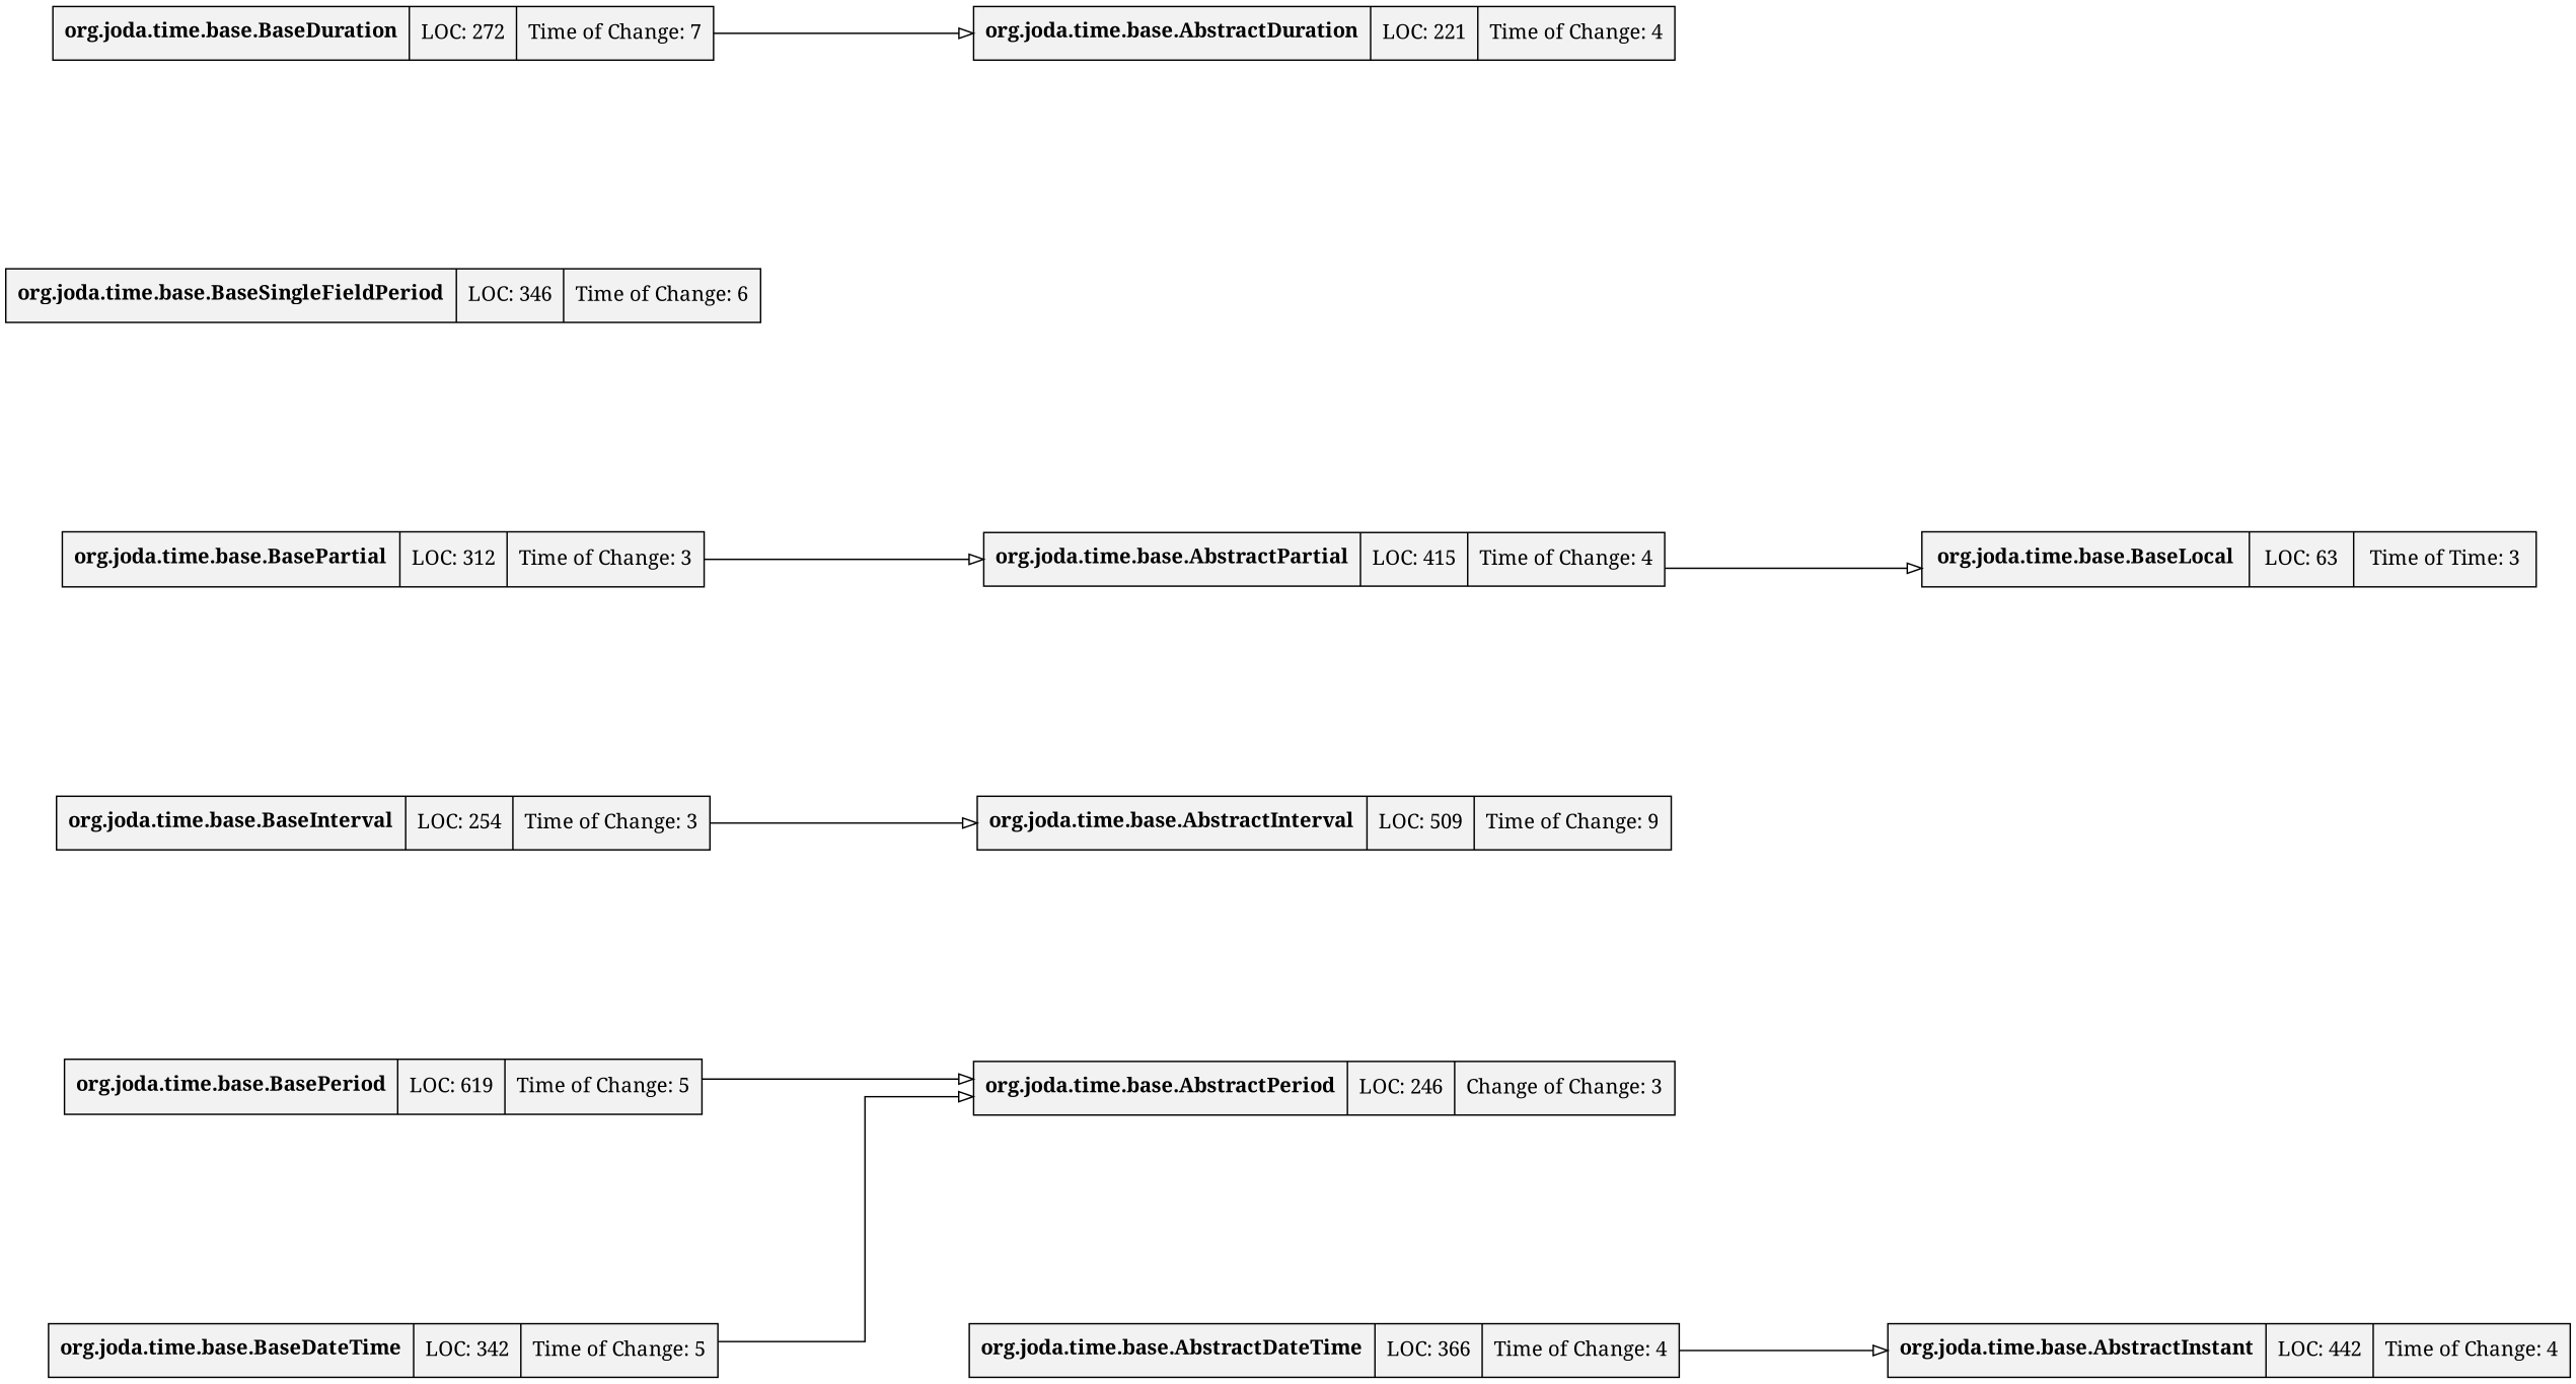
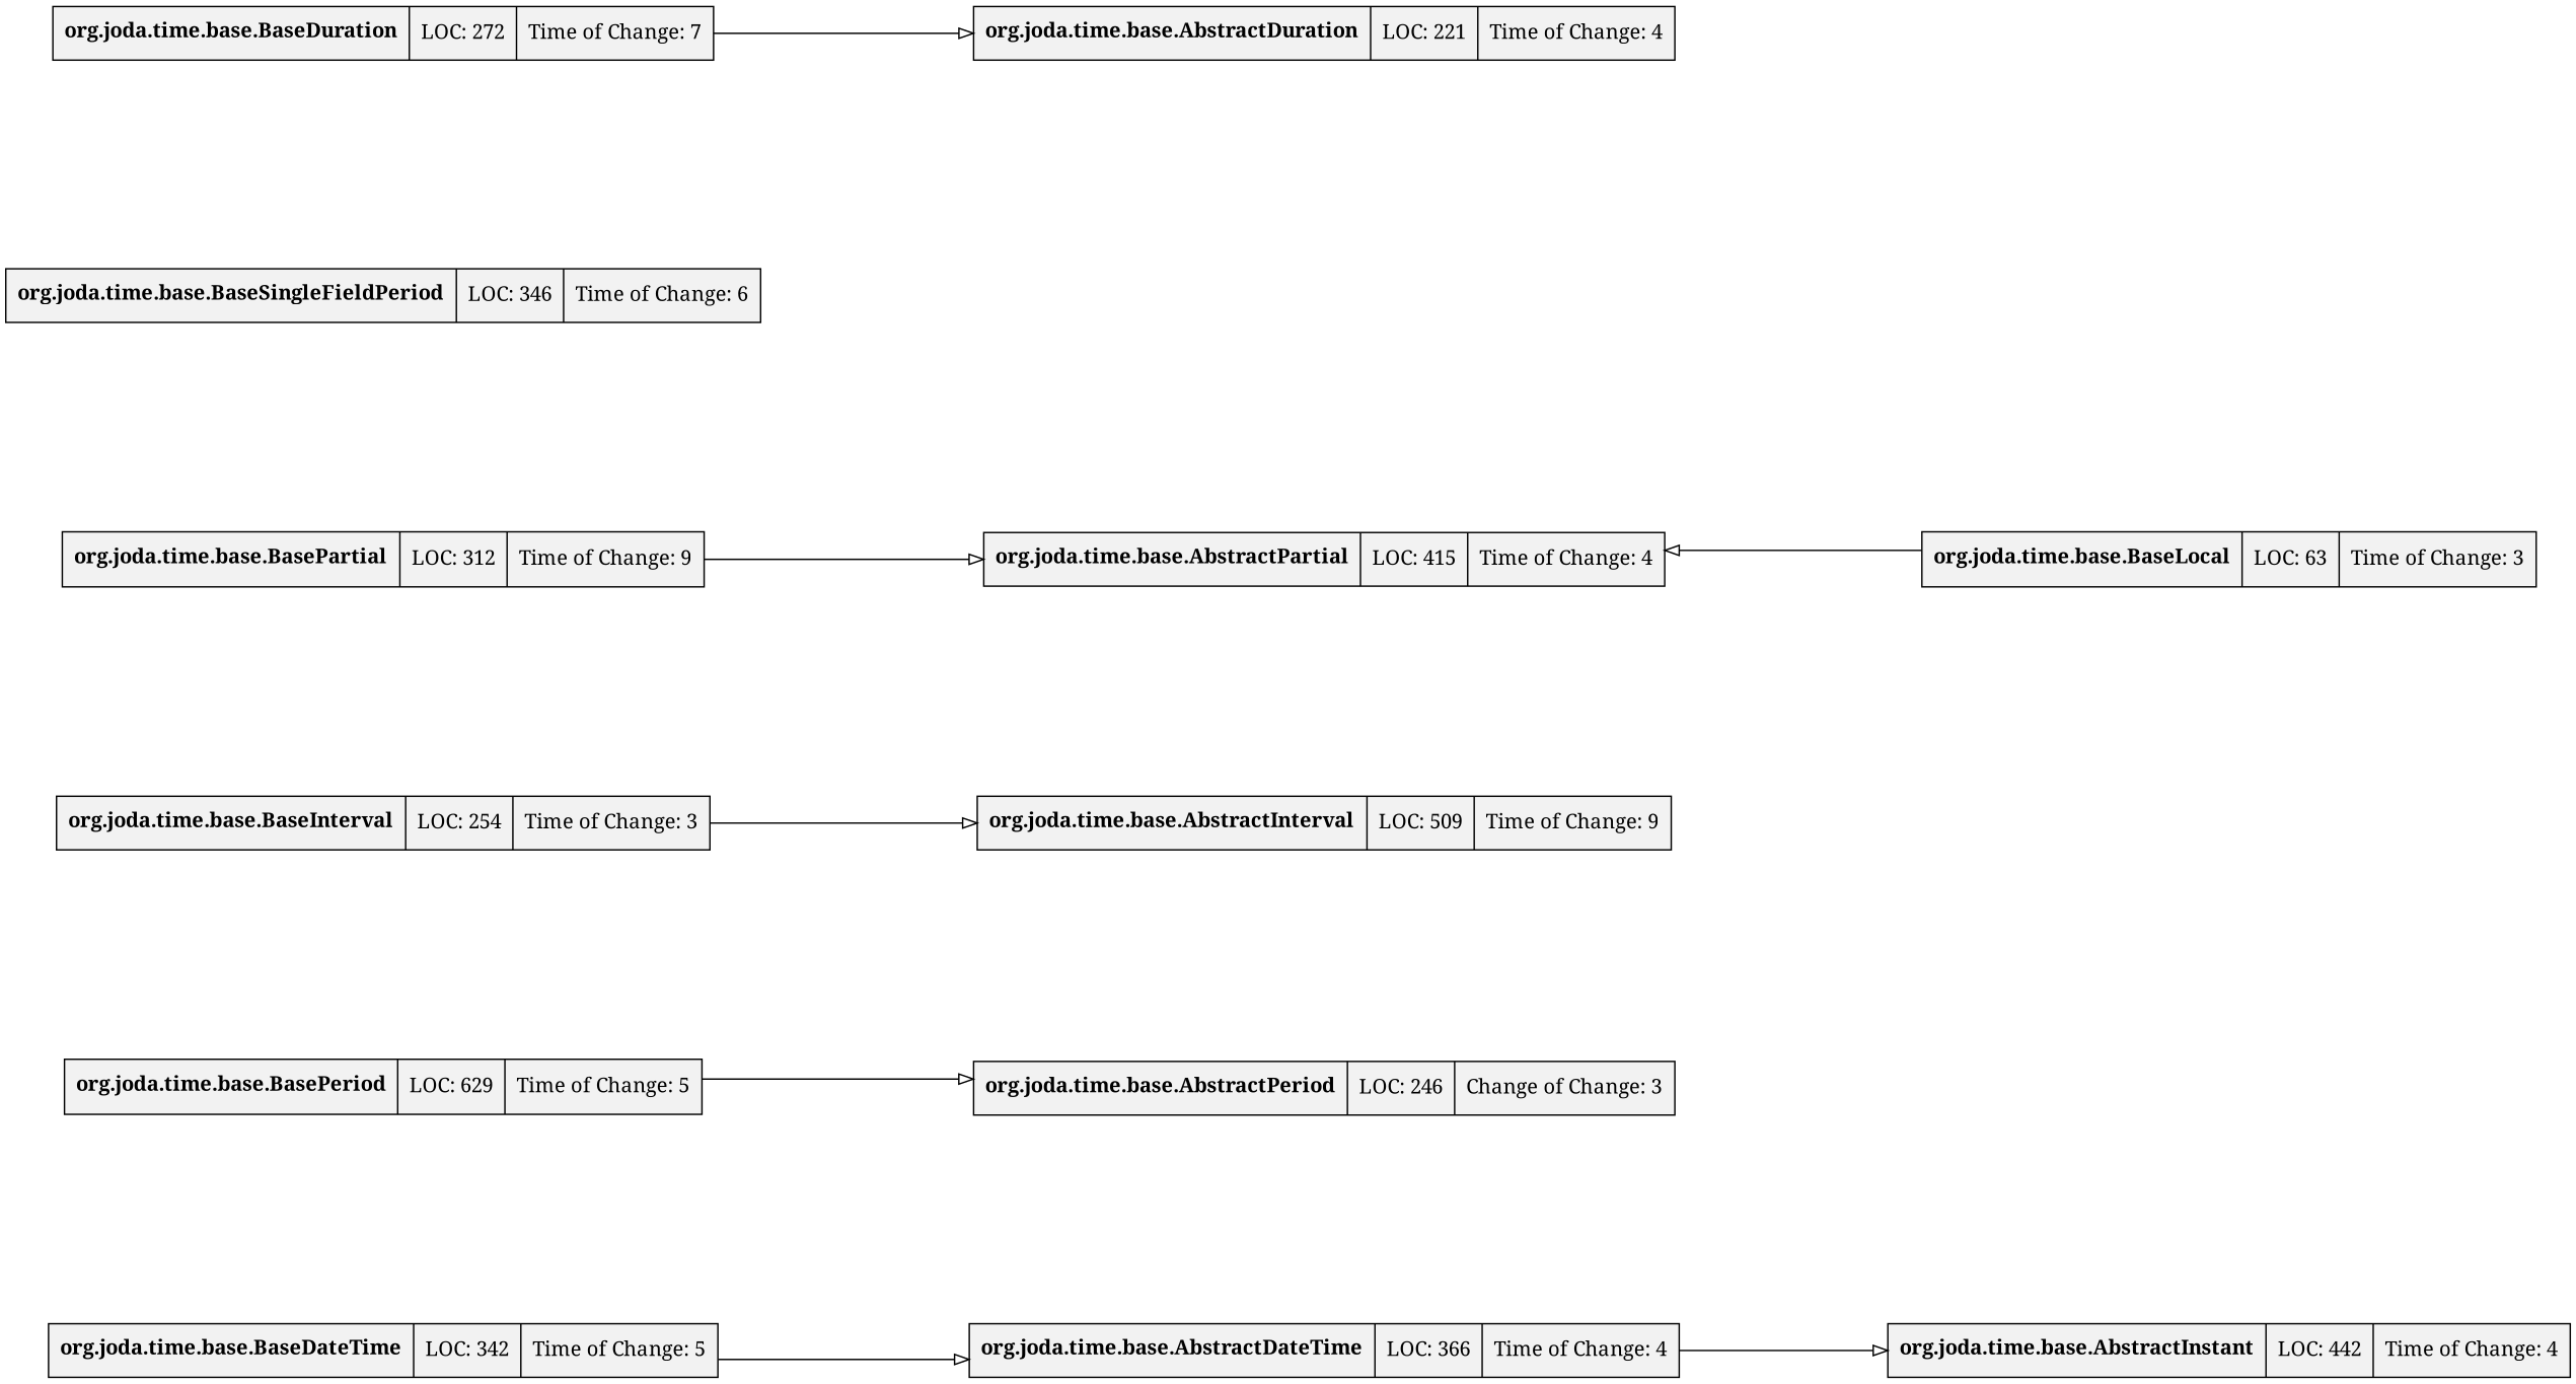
  digraph {
    fontname="Noto Serif"
    nodesep=2.0
    rankdir=LR
    ranksep=2.0
    splines=ortho
    node [fillcolor=gray95 fontname="Noto Serif" shape=record style=filled]
    edge [arrowhead=onormal fontname="Noto Serif"]
-   n1 [label=<{<b>org.joda.time.base.BasePeriod</b>|LOC: 619<br/>|Time of Change: 5<br/>}>]
+   n1 [label=<{<b>org.joda.time.base.BasePeriod</b>|LOC: 629<br/>|Time of Change: 5<br/>}>]
    n2 [label=<{<b>org.joda.time.base.AbstractPeriod</b>|LOC: 246<br/>|Change of Change: 3<br/>}>]
    n3 [label=<{<b>org.joda.time.base.AbstractInterval</b>|LOC: 509<br/>|Time of Change: 9<br/>}>]
    n4 [label=<{<b>org.joda.time.base.AbstractInstant</b>|LOC: 442<br/>|Time of Change: 4<br/>}>]
    n5 [label=<{<b>org.joda.time.base.AbstractPartial</b>|LOC: 415<br/>|Time of Change: 4<br/>}>]
    n6 [label=<{<b>org.joda.time.base.AbstractDateTime</b>|LOC: 366<br/>|Time of Change: 4<br/>}>]
    n7 [label=<{<b>org.joda.time.base.BaseSingleFieldPeriod</b>|LOC: 346<br/>|Time of Change: 6<br/>}>]
    n8 [label=<{<b>org.joda.time.base.BaseDateTime</b>|LOC: 342<br/>|Time of Change: 5<br/>}>]
-   n9 [label=<{<b>org.joda.time.base.BasePartial</b>|LOC: 312<br/>|Time of Change: 3<br/>}>]
+   n9 [label=<{<b>org.joda.time.base.BasePartial</b>|LOC: 312<br/>|Time of Change: 9<br/>}>]
    n10 [label=<{<b>org.joda.time.base.BaseDuration</b>|LOC: 272<br/>|Time of Change: 7<br/>}>]
    n11 [label=<{<b>org.joda.time.base.AbstractDuration</b>|LOC: 221<br/>|Time of Change: 4<br/>}>]
    n12 [label=<{<b>org.joda.time.base.BaseInterval</b>|LOC: 254<br/>|Time of Change: 3<br/>}>]
-   n13 [label=<{<b>org.joda.time.base.BaseLocal</b>|LOC: 63<br/>|Time of Time: 3<br/>}>]
+   n13 [label=<{<b>org.joda.time.base.BaseLocal</b>|LOC: 63<br/>|Time of Change: 3<br/>}>]
    n1 -> n2
    n6 -> n4
-   n8 -> n2
+   n8 -> n6
    n9 -> n5
    n10 -> n11
    n12 -> n3
-   n5 -> n13
+   n13 -> n5
  }
